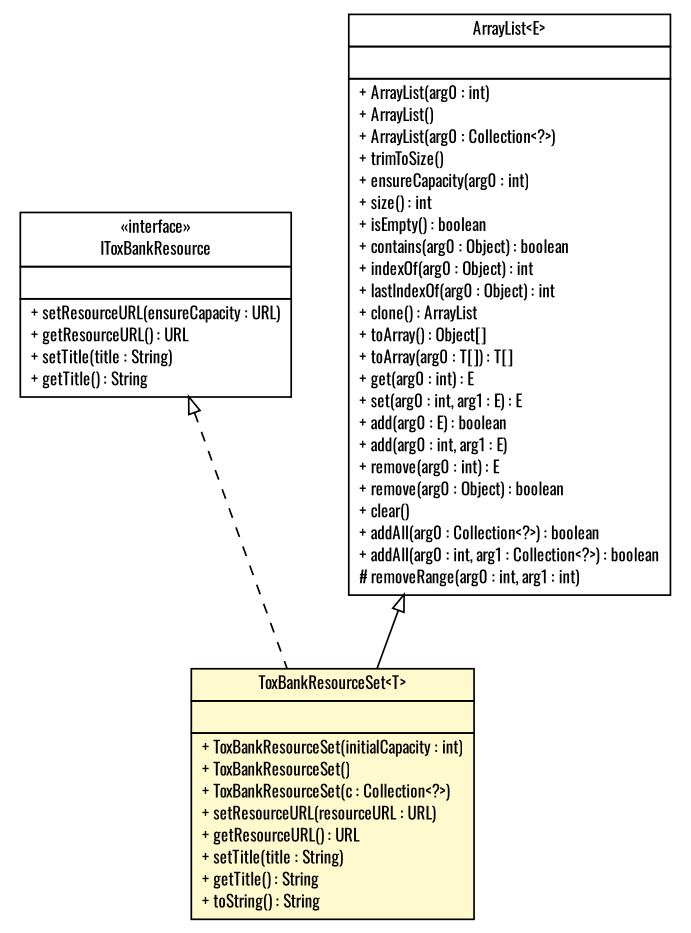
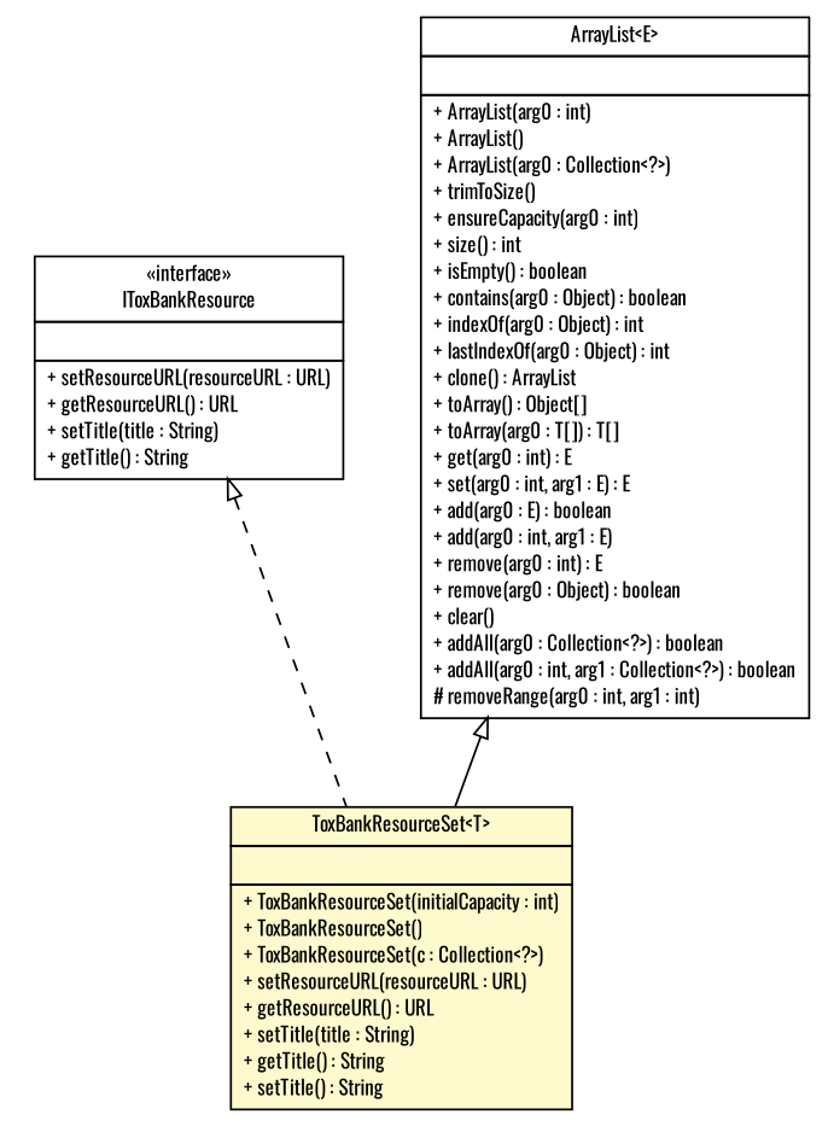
  digraph {
    fontname=Oswald
    node [fontcolor=black fontname=Oswald fontsize=10.0 shape=plaintext]
    edge [arrowtail=empty color=black dir=back fontname=Oswald fontsize=10 headport=p labelfontname=arial labelfontsize=10 tailport=p]
-   n1 [label=<<table border="0" cellborder="1" cellspacing="0" cellpadding="2" port="p" bgcolor="lemonChiffon" href="./ToxBankResourceSet.html"> 		<tr><td><table border="0" cellspacing="0" cellpadding="1"> 			<tr><td> ToxBankResourceSet&lt;T&gt; </td></tr> 		</table></td></tr> 		<tr><td><table border="0" cellspacing="0" cellpadding="1"> 			<tr><td align="left">  </td></tr> 		</table></td></tr> 		<tr><td><table border="0" cellspacing="0" cellpadding="1"> 			<tr><td align="left"> + ToxBankResourceSet(initialCapacity : int) </td></tr> 			<tr><td align="left"> + ToxBankResourceSet() </td></tr> 			<tr><td align="left"> + ToxBankResourceSet(c : Collection&lt;?&gt;) </td></tr> 			<tr><td align="left"> + setResourceURL(resourceURL : URL) </td></tr> 			<tr><td align="left"> + getResourceURL() : URL </td></tr> 			<tr><td align="left"> + setTitle(title : String) </td></tr> 			<tr><td align="left"> + getTitle() : String </td></tr> 			<tr><td align="left"> + toString() : String </td></tr> 		</table></td></tr> 		</table>>]
-   n2 [label=<<table border="0" cellborder="1" cellspacing="0" cellpadding="2" port="p" href="./IToxBankResource.html"> 		<tr><td><table border="0" cellspacing="0" cellpadding="1"> 			<tr><td> &laquo;interface&raquo; </td></tr> 			<tr><td> IToxBankResource </td></tr> 		</table></td></tr> 		<tr><td><table border="0" cellspacing="0" cellpadding="1"> 			<tr><td align="left">  </td></tr> 		</table></td></tr> 		<tr><td><table border="0" cellspacing="0" cellpadding="1"> 			<tr><td align="left"> + setResourceURL(ensureCapacity : URL) </td></tr> 			<tr><td align="left"> + getResourceURL() : URL </td></tr> 			<tr><td align="left"> + setTitle(title : String) </td></tr> 			<tr><td align="left"> + getTitle() : String </td></tr> 		</table></td></tr> 		</table>>]
+   n1 [label=<<table border="0" cellborder="1" cellspacing="0" cellpadding="2" port="p" bgcolor="lemonChiffon" href="./ToxBankResourceSet.html"> 		<tr><td><table border="0" cellspacing="0" cellpadding="1"> 			<tr><td> ToxBankResourceSet&lt;T&gt; </td></tr> 		</table></td></tr> 		<tr><td><table border="0" cellspacing="0" cellpadding="1"> 			<tr><td align="left">  </td></tr> 		</table></td></tr> 		<tr><td><table border="0" cellspacing="0" cellpadding="1"> 			<tr><td align="left"> + ToxBankResourceSet(initialCapacity : int) </td></tr> 			<tr><td align="left"> + ToxBankResourceSet() </td></tr> 			<tr><td align="left"> + ToxBankResourceSet(c : Collection&lt;?&gt;) </td></tr> 			<tr><td align="left"> + setResourceURL(resourceURL : URL) </td></tr> 			<tr><td align="left"> + getResourceURL() : URL </td></tr> 			<tr><td align="left"> + setTitle(title : String) </td></tr> 			<tr><td align="left"> + getTitle() : String </td></tr> 			<tr><td align="left"> + setTitle() : String </td></tr> 		</table></td></tr> 		</table>>]
+   n2 [label=<<table border="0" cellborder="1" cellspacing="0" cellpadding="2" port="p" href="./IToxBankResource.html"> 		<tr><td><table border="0" cellspacing="0" cellpadding="1"> 			<tr><td> &laquo;interface&raquo; </td></tr> 			<tr><td> IToxBankResource </td></tr> 		</table></td></tr> 		<tr><td><table border="0" cellspacing="0" cellpadding="1"> 			<tr><td align="left">  </td></tr> 		</table></td></tr> 		<tr><td><table border="0" cellspacing="0" cellpadding="1"> 			<tr><td align="left"> + setResourceURL(resourceURL : URL) </td></tr> 			<tr><td align="left"> + getResourceURL() : URL </td></tr> 			<tr><td align="left"> + setTitle(title : String) </td></tr> 			<tr><td align="left"> + getTitle() : String </td></tr> 		</table></td></tr> 		</table>>]
    n3 [label=<<table border="0" cellborder="1" cellspacing="0" cellpadding="2" port="p" href="http://java.sun.com/javase/6/docs/api/java/util/ArrayList.html"> 		<tr><td><table border="0" cellspacing="0" cellpadding="1"> 			<tr><td> ArrayList&lt;E&gt; </td></tr> 		</table></td></tr> 		<tr><td><table border="0" cellspacing="0" cellpadding="1"> 			<tr><td align="left">  </td></tr> 		</table></td></tr> 		<tr><td><table border="0" cellspacing="0" cellpadding="1"> 			<tr><td align="left"> + ArrayList(arg0 : int) </td></tr> 			<tr><td align="left"> + ArrayList() </td></tr> 			<tr><td align="left"> + ArrayList(arg0 : Collection&lt;?&gt;) </td></tr> 			<tr><td align="left"> + trimToSize() </td></tr> 			<tr><td align="left"> + ensureCapacity(arg0 : int) </td></tr> 			<tr><td align="left"> + size() : int </td></tr> 			<tr><td align="left"> + isEmpty() : boolean </td></tr> 			<tr><td align="left"> + contains(arg0 : Object) : boolean </td></tr> 			<tr><td align="left"> + indexOf(arg0 : Object) : int </td></tr> 			<tr><td align="left"> + lastIndexOf(arg0 : Object) : int </td></tr> 			<tr><td align="left"> + clone() : ArrayList </td></tr> 			<tr><td align="left"> + toArray() : Object[] </td></tr> 			<tr><td align="left"> + toArray(arg0 : T[]) : T[] </td></tr> 			<tr><td align="left"> + get(arg0 : int) : E </td></tr> 			<tr><td align="left"> + set(arg0 : int, arg1 : E) : E </td></tr> 			<tr><td align="left"> + add(arg0 : E) : boolean </td></tr> 			<tr><td align="left"> + add(arg0 : int, arg1 : E) </td></tr> 			<tr><td align="left"> + remove(arg0 : int) : E </td></tr> 			<tr><td align="left"> + remove(arg0 : Object) : boolean </td></tr> 			<tr><td align="left"> + clear() </td></tr> 			<tr><td align="left"> + addAll(arg0 : Collection&lt;?&gt;) : boolean </td></tr> 			<tr><td align="left"> + addAll(arg0 : int, arg1 : Collection&lt;?&gt;) : boolean </td></tr> 			<tr><td align="left"> # removeRange(arg0 : int, arg1 : int) </td></tr> 		</table></td></tr> 		</table>>]
    n2 -> n1 [style=dashed]
    n3 -> n1
  }
